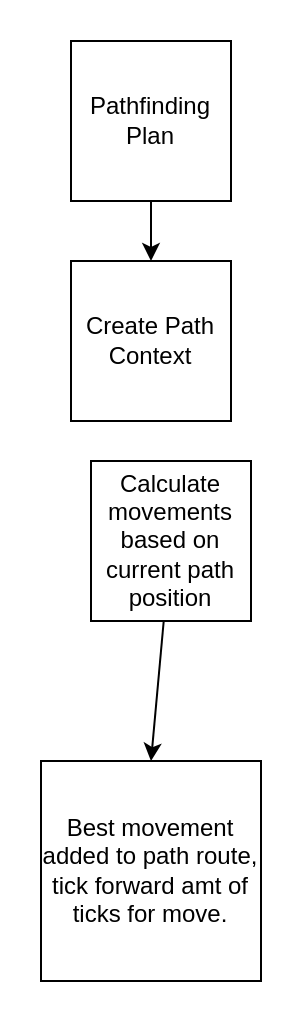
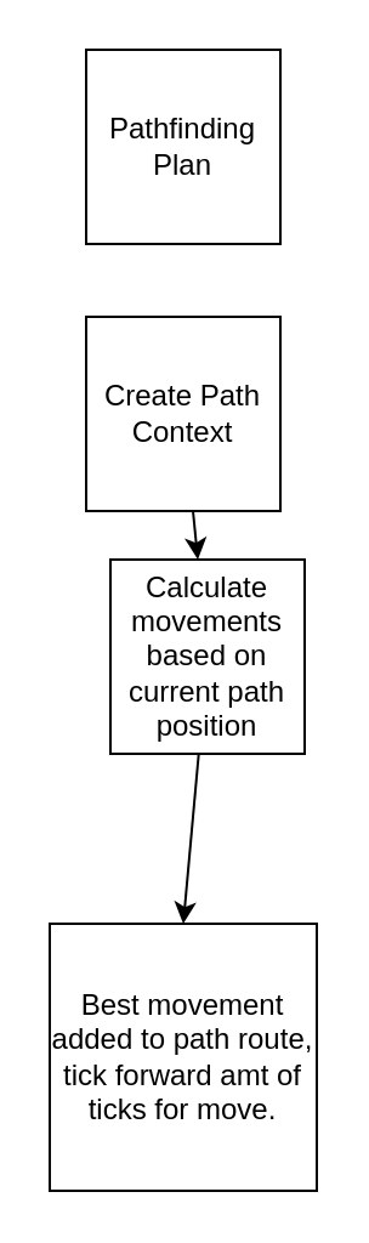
  <mxCell id="0" />
  <mxCell id="1" parent="0" />
- <mxCell id="2" style="edgeStyle=none;html=1;" edge="1" parent="1" source="3" target="5"><mxGeometry relative="1" as="geometry"><mxPoint x="75" y="170" as="targetPoint" /></mxGeometry></mxCell>
  <mxCell id="3" value="Pathfinding Plan" style="whiteSpace=wrap;html=1;aspect=fixed;" vertex="1" parent="1"><mxGeometry x="35" y="20" width="80" height="80" as="geometry" /></mxCell>
+ <mxCell id="4" style="edgeStyle=none;html=1;" edge="1" parent="1" source="5" target="7"><mxGeometry relative="1" as="geometry"><mxPoint x="75" y="260" as="targetPoint" /></mxGeometry></mxCell>
  <mxCell id="5" value="Create Path Context" style="whiteSpace=wrap;html=1;aspect=fixed;" vertex="1" parent="1"><mxGeometry x="35" y="130" width="80" height="80" as="geometry" /></mxCell>
  <mxCell id="6" style="edgeStyle=none;html=1;" edge="1" parent="1" source="7"><mxGeometry relative="1" as="geometry"><mxPoint x="75" y="380" as="targetPoint" /></mxGeometry></mxCell>
  <mxCell id="7" value="Calculate movements based on current path position" style="whiteSpace=wrap;html=1;aspect=fixed;" vertex="1" parent="1"><mxGeometry x="45" y="230" width="80" height="80" as="geometry" /></mxCell>
  <mxCell id="8" value="Best movement added to path route, tick forward amt of ticks for move." style="whiteSpace=wrap;html=1;aspect=fixed;" vertex="1" parent="1"><mxGeometry x="20" y="380" width="110" height="110" as="geometry" /></mxCell>
